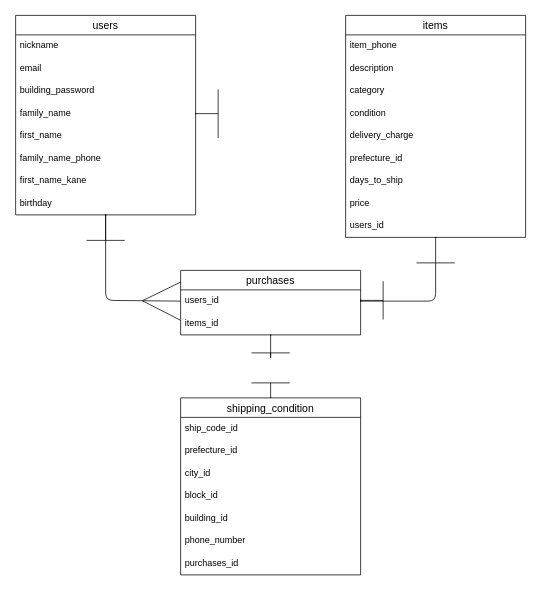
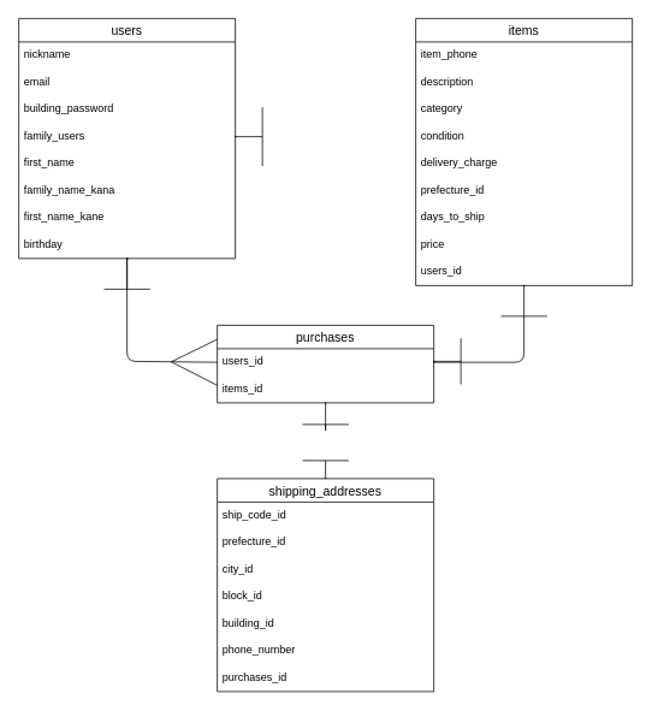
  <mxCell id="0" />
  <mxCell id="1" parent="0" />
  <mxCell id="2" value="users" style="swimlane;fontStyle=0;childLayout=stackLayout;horizontal=1;startSize=26;horizontalStack=0;resizeParent=1;resizeParentMax=0;resizeLast=0;collapsible=1;marginBottom=0;align=center;fontSize=14;" vertex="1" parent="1"><mxGeometry x="20" y="20" width="240" height="266" as="geometry" /></mxCell>
  <mxCell id="3" value="nickname" style="text;strokeColor=none;fillColor=none;spacingLeft=4;spacingRight=4;overflow=hidden;rotatable=0;points=[[0,0.5],[1,0.5]];portConstraint=eastwest;fontSize=12;" vertex="1" parent="2"><mxGeometry y="26" width="240" height="30" as="geometry" /></mxCell>
  <mxCell id="4" value="email" style="text;strokeColor=none;fillColor=none;spacingLeft=4;spacingRight=4;overflow=hidden;rotatable=0;points=[[0,0.5],[1,0.5]];portConstraint=eastwest;fontSize=12;" vertex="1" parent="2"><mxGeometry y="56" width="240" height="30" as="geometry" /></mxCell>
  <mxCell id="5" value="building_password" style="text;strokeColor=none;fillColor=none;spacingLeft=4;spacingRight=4;overflow=hidden;rotatable=0;points=[[0,0.5],[1,0.5]];portConstraint=eastwest;fontSize=12;" vertex="1" parent="2"><mxGeometry y="86" width="240" height="30" as="geometry" /></mxCell>
- <mxCell id="6" value="family_name" style="text;strokeColor=none;fillColor=none;spacingLeft=4;spacingRight=4;overflow=hidden;rotatable=0;points=[[0,0.5],[1,0.5]];portConstraint=eastwest;fontSize=12;" vertex="1" parent="2"><mxGeometry y="116" width="240" height="30" as="geometry" /></mxCell>
+ <mxCell id="6" value="family_users" style="text;strokeColor=none;fillColor=none;spacingLeft=4;spacingRight=4;overflow=hidden;rotatable=0;points=[[0,0.5],[1,0.5]];portConstraint=eastwest;fontSize=12;" vertex="1" parent="2"><mxGeometry y="116" width="240" height="30" as="geometry" /></mxCell>
  <mxCell id="7" value="first_name" style="text;strokeColor=none;fillColor=none;spacingLeft=4;spacingRight=4;overflow=hidden;rotatable=0;points=[[0,0.5],[1,0.5]];portConstraint=eastwest;fontSize=12;" vertex="1" parent="2"><mxGeometry y="146" width="240" height="30" as="geometry" /></mxCell>
- <mxCell id="8" value="family_name_phone" style="text;strokeColor=none;fillColor=none;spacingLeft=4;spacingRight=4;overflow=hidden;rotatable=0;points=[[0,0.5],[1,0.5]];portConstraint=eastwest;fontSize=12;" vertex="1" parent="2"><mxGeometry y="176" width="240" height="30" as="geometry" /></mxCell>
+ <mxCell id="8" value="family_name_kana" style="text;strokeColor=none;fillColor=none;spacingLeft=4;spacingRight=4;overflow=hidden;rotatable=0;points=[[0,0.5],[1,0.5]];portConstraint=eastwest;fontSize=12;" vertex="1" parent="2"><mxGeometry y="176" width="240" height="30" as="geometry" /></mxCell>
  <mxCell id="9" value="first_name_kane" style="text;strokeColor=none;fillColor=none;spacingLeft=4;spacingRight=4;overflow=hidden;rotatable=0;points=[[0,0.5],[1,0.5]];portConstraint=eastwest;fontSize=12;" vertex="1" parent="2"><mxGeometry y="206" width="240" height="30" as="geometry" /></mxCell>
  <mxCell id="10" value="birthday" style="text;strokeColor=none;fillColor=none;spacingLeft=4;spacingRight=4;overflow=hidden;rotatable=0;points=[[0,0.5],[1,0.5]];portConstraint=eastwest;fontSize=12;" vertex="1" parent="2"><mxGeometry y="236" width="240" height="30" as="geometry" /></mxCell>
  <mxCell id="11" value="items" style="swimlane;fontStyle=0;childLayout=stackLayout;horizontal=1;startSize=26;horizontalStack=0;resizeParent=1;resizeParentMax=0;resizeLast=0;collapsible=1;marginBottom=0;align=center;fontSize=14;" vertex="1" parent="1"><mxGeometry x="460" y="20" width="240" height="296" as="geometry" /></mxCell>
  <mxCell id="12" value="item_phone" style="text;strokeColor=none;fillColor=none;spacingLeft=4;spacingRight=4;overflow=hidden;rotatable=0;points=[[0,0.5],[1,0.5]];portConstraint=eastwest;fontSize=12;" vertex="1" parent="11"><mxGeometry y="26" width="240" height="30" as="geometry" /></mxCell>
  <mxCell id="13" value="description" style="text;strokeColor=none;fillColor=none;spacingLeft=4;spacingRight=4;overflow=hidden;rotatable=0;points=[[0,0.5],[1,0.5]];portConstraint=eastwest;fontSize=12;" vertex="1" parent="11"><mxGeometry y="56" width="240" height="30" as="geometry" /></mxCell>
  <mxCell id="14" value="category" style="text;strokeColor=none;fillColor=none;spacingLeft=4;spacingRight=4;overflow=hidden;rotatable=0;points=[[0,0.5],[1,0.5]];portConstraint=eastwest;fontSize=12;" vertex="1" parent="11"><mxGeometry y="86" width="240" height="30" as="geometry" /></mxCell>
  <mxCell id="15" value="condition" style="text;strokeColor=none;fillColor=none;spacingLeft=4;spacingRight=4;overflow=hidden;rotatable=0;points=[[0,0.5],[1,0.5]];portConstraint=eastwest;fontSize=12;" vertex="1" parent="11"><mxGeometry y="116" width="240" height="30" as="geometry" /></mxCell>
  <mxCell id="16" value="delivery_charge" style="text;strokeColor=none;fillColor=none;spacingLeft=4;spacingRight=4;overflow=hidden;rotatable=0;points=[[0,0.5],[1,0.5]];portConstraint=eastwest;fontSize=12;" vertex="1" parent="11"><mxGeometry y="146" width="240" height="30" as="geometry" /></mxCell>
  <mxCell id="17" value="prefecture_id" style="text;strokeColor=none;fillColor=none;spacingLeft=4;spacingRight=4;overflow=hidden;rotatable=0;points=[[0,0.5],[1,0.5]];portConstraint=eastwest;fontSize=12;" vertex="1" parent="11"><mxGeometry y="176" width="240" height="30" as="geometry" /></mxCell>
  <mxCell id="18" value="days_to_ship" style="text;strokeColor=none;fillColor=none;spacingLeft=4;spacingRight=4;overflow=hidden;rotatable=0;points=[[0,0.5],[1,0.5]];portConstraint=eastwest;fontSize=12;" vertex="1" parent="11"><mxGeometry y="206" width="240" height="30" as="geometry" /></mxCell>
  <mxCell id="19" value="price" style="text;strokeColor=none;fillColor=none;spacingLeft=4;spacingRight=4;overflow=hidden;rotatable=0;points=[[0,0.5],[1,0.5]];portConstraint=eastwest;fontSize=12;" vertex="1" parent="11"><mxGeometry y="236" width="240" height="30" as="geometry" /></mxCell>
  <mxCell id="20" value="users_id" style="text;strokeColor=none;fillColor=none;spacingLeft=4;spacingRight=4;overflow=hidden;rotatable=0;points=[[0,0.5],[1,0.5]];portConstraint=eastwest;fontSize=12;" vertex="1" parent="11"><mxGeometry y="266" width="240" height="30" as="geometry" /></mxCell>
  <mxCell id="21" value="purchases" style="swimlane;fontStyle=0;childLayout=stackLayout;horizontal=1;startSize=26;horizontalStack=0;resizeParent=1;resizeParentMax=0;resizeLast=0;collapsible=1;marginBottom=0;align=center;fontSize=14;" vertex="1" parent="1"><mxGeometry x="240" y="360" width="240" height="86" as="geometry" /></mxCell>
  <mxCell id="22" value="users_id" style="text;strokeColor=none;fillColor=none;spacingLeft=4;spacingRight=4;overflow=hidden;rotatable=0;points=[[0,0.5],[1,0.5]];portConstraint=eastwest;fontSize=12;" vertex="1" parent="21"><mxGeometry y="26" width="240" height="30" as="geometry" /></mxCell>
  <mxCell id="23" value="items_id" style="text;strokeColor=none;fillColor=none;spacingLeft=4;spacingRight=4;overflow=hidden;rotatable=0;points=[[0,0.5],[1,0.5]];portConstraint=eastwest;fontSize=12;" vertex="1" parent="21"><mxGeometry y="56" width="240" height="30" as="geometry" /></mxCell>
  <mxCell id="24" style="edgeStyle=none;jumpStyle=none;jumpSize=13;html=1;exitX=1;exitY=0.5;exitDx=0;exitDy=0;startArrow=baseDash;startFill=0;endArrow=baseDash;endFill=0;startSize=0;endSize=63;sourcePerimeterSpacing=0;targetPerimeterSpacing=0;" edge="1" parent="1" source="6"><mxGeometry relative="1" as="geometry"><mxPoint x="290" y="151" as="targetPoint" /><Array as="points" /></mxGeometry></mxCell>
  <mxCell id="25" style="edgeStyle=none;jumpStyle=none;jumpSize=13;html=1;startArrow=baseDash;startFill=0;endArrow=baseDash;endFill=0;startSize=0;endSize=49;sourcePerimeterSpacing=0;targetPerimeterSpacing=0;" edge="1" parent="1" source="10"><mxGeometry relative="1" as="geometry"><mxPoint x="140" y="320" as="targetPoint" /></mxGeometry></mxCell>
  <mxCell id="26" style="jumpStyle=none;jumpSize=13;html=1;startArrow=baseDash;startFill=0;endArrow=ERmany;endFill=0;startSize=0;endSize=49;sourcePerimeterSpacing=0;targetPerimeterSpacing=0;entryX=0;entryY=0.5;entryDx=0;entryDy=0;" edge="1" parent="1" source="10" target="22"><mxGeometry relative="1" as="geometry"><mxPoint x="240" y="420" as="targetPoint" /><Array as="points"><mxPoint x="140" y="400" /></Array></mxGeometry></mxCell>
  <mxCell id="27" style="edgeStyle=none;jumpStyle=none;jumpSize=13;html=1;startArrow=baseDash;startFill=0;endArrow=baseDash;endFill=0;startSize=0;endSize=49;sourcePerimeterSpacing=0;targetPerimeterSpacing=0;" edge="1" parent="1" source="20"><mxGeometry relative="1" as="geometry"><mxPoint x="580" y="350" as="targetPoint" /></mxGeometry></mxCell>
  <mxCell id="28" style="edgeStyle=none;jumpStyle=none;jumpSize=13;html=1;startArrow=baseDash;startFill=0;endArrow=baseDash;endFill=0;startSize=0;endSize=49;sourcePerimeterSpacing=0;targetPerimeterSpacing=0;" edge="1" parent="1"><mxGeometry relative="1" as="geometry"><mxPoint x="510" y="400" as="targetPoint" /><mxPoint x="480" y="400" as="sourcePoint" /><Array as="points"><mxPoint x="490" y="400" /><mxPoint x="500" y="400" /></Array></mxGeometry></mxCell>
  <mxCell id="29" style="edgeStyle=none;jumpStyle=none;jumpSize=13;html=1;startArrow=baseDash;startFill=0;endArrow=none;endFill=0;startSize=0;endSize=49;sourcePerimeterSpacing=0;targetPerimeterSpacing=0;exitX=1;exitY=0.5;exitDx=0;exitDy=0;" edge="1" parent="1" source="22"><mxGeometry relative="1" as="geometry"><mxPoint x="580" y="350" as="targetPoint" /><mxPoint x="480" y="420" as="sourcePoint" /><Array as="points"><mxPoint x="580" y="401" /></Array></mxGeometry></mxCell>
  <mxCell id="30" style="edgeStyle=none;jumpStyle=none;jumpSize=13;html=1;startArrow=baseDash;startFill=0;endArrow=baseDash;endFill=0;startSize=0;endSize=49;sourcePerimeterSpacing=0;targetPerimeterSpacing=0;" edge="1" parent="1" source="31"><mxGeometry relative="1" as="geometry"><mxPoint x="360" y="510" as="targetPoint" /></mxGeometry></mxCell>
- <mxCell id="31" value="shipping_condition" style="swimlane;fontStyle=0;childLayout=stackLayout;horizontal=1;startSize=26;horizontalStack=0;resizeParent=1;resizeParentMax=0;resizeLast=0;collapsible=1;marginBottom=0;align=center;fontSize=14;labelBorderColor=none;fillColor=default;strokeColor=default;" vertex="1" parent="1"><mxGeometry x="240" y="530" width="240" height="236" as="geometry" /></mxCell>
+ <mxCell id="31" value="shipping_addresses" style="swimlane;fontStyle=0;childLayout=stackLayout;horizontal=1;startSize=26;horizontalStack=0;resizeParent=1;resizeParentMax=0;resizeLast=0;collapsible=1;marginBottom=0;align=center;fontSize=14;labelBorderColor=none;fillColor=default;strokeColor=default;" vertex="1" parent="1"><mxGeometry x="240" y="530" width="240" height="236" as="geometry" /></mxCell>
  <mxCell id="32" value="ship_code_id" style="text;strokeColor=none;fillColor=none;spacingLeft=4;spacingRight=4;overflow=hidden;rotatable=0;points=[[0,0.5],[1,0.5]];portConstraint=eastwest;fontSize=12;" vertex="1" parent="31"><mxGeometry y="26" width="240" height="30" as="geometry" /></mxCell>
  <mxCell id="33" value="prefecture_id" style="text;strokeColor=none;fillColor=none;spacingLeft=4;spacingRight=4;overflow=hidden;rotatable=0;points=[[0,0.5],[1,0.5]];portConstraint=eastwest;fontSize=12;" vertex="1" parent="31"><mxGeometry y="56" width="240" height="30" as="geometry" /></mxCell>
  <mxCell id="34" value="city_id" style="text;strokeColor=none;fillColor=none;spacingLeft=4;spacingRight=4;overflow=hidden;rotatable=0;points=[[0,0.5],[1,0.5]];portConstraint=eastwest;fontSize=12;" vertex="1" parent="31"><mxGeometry y="86" width="240" height="30" as="geometry" /></mxCell>
  <mxCell id="35" value="block_id" style="text;strokeColor=none;fillColor=none;spacingLeft=4;spacingRight=4;overflow=hidden;rotatable=0;points=[[0,0.5],[1,0.5]];portConstraint=eastwest;fontSize=12;" vertex="1" parent="31"><mxGeometry y="116" width="240" height="30" as="geometry" /></mxCell>
  <mxCell id="36" value="building_id" style="text;strokeColor=none;fillColor=none;spacingLeft=4;spacingRight=4;overflow=hidden;rotatable=0;points=[[0,0.5],[1,0.5]];portConstraint=eastwest;fontSize=12;" vertex="1" parent="31"><mxGeometry y="146" width="240" height="30" as="geometry" /></mxCell>
  <mxCell id="37" value="phone_number" style="text;strokeColor=none;fillColor=none;spacingLeft=4;spacingRight=4;overflow=hidden;rotatable=0;points=[[0,0.5],[1,0.5]];portConstraint=eastwest;fontSize=12;" vertex="1" parent="31"><mxGeometry y="176" width="240" height="30" as="geometry" /></mxCell>
  <mxCell id="38" value="purchases_id" style="text;strokeColor=none;fillColor=none;spacingLeft=4;spacingRight=4;overflow=hidden;rotatable=0;points=[[0,0.5],[1,0.5]];portConstraint=eastwest;fontSize=12;" vertex="1" parent="31"><mxGeometry y="206" width="240" height="30" as="geometry" /></mxCell>
  <mxCell id="39" style="edgeStyle=none;jumpStyle=none;jumpSize=13;html=1;startArrow=baseDash;startFill=0;endArrow=baseDash;endFill=0;startSize=0;endSize=49;sourcePerimeterSpacing=0;targetPerimeterSpacing=0;" edge="1" parent="1" source="23"><mxGeometry relative="1" as="geometry"><mxPoint x="360" y="470" as="targetPoint" /><Array as="points"><mxPoint x="360" y="480" /><mxPoint x="360" y="470" /></Array></mxGeometry></mxCell>
